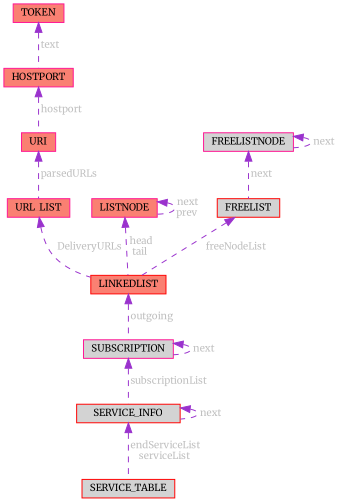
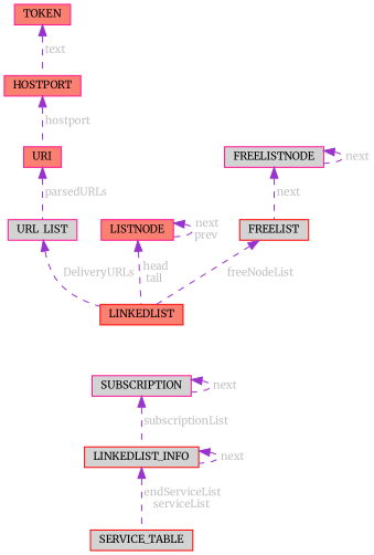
  digraph {
    fontname=Merriweather
    node [color=deeppink fillcolor=salmon fontname=Merriweather fontsize=10 shape=box style=filled]
    edge [color=darkorchid3 dir=back fontcolor=grey fontname=Merriweather fontsize=10 labelfontname=Helvetica labelfontsize=10 style=dashed]
    n1 [color=red fillcolor=lightgrey fontcolor=black height=0.2 label=SERVICE_TABLE width=0.4]
-   n2 [color=red fillcolor=lightgrey height=0.2 label=SERVICE_INFO width=0.4]
+   n2 [color=red fillcolor=lightgrey height=0.2 label=LINKEDLIST_INFO width=0.4]
    n3 [fillcolor=lightgrey height=0.2 label=SUBSCRIPTION width=0.4]
-   n4 [height=0.2 label=URL_LIST width=0.4]
+   n4 [fillcolor=lightgrey height=0.2 label=URL_LIST width=0.4]
    n5 [color=red height=0.2 label=LINKEDLIST width=0.4]
    n6 [height=0.2 label=URI width=0.4]
    n7 [height=0.2 label=TOKEN width=0.4]
    n8 [height=0.2 label=HOSTPORT width=0.4]
    n9 [height=0.2 label=LISTNODE width=0.4]
    n10 [color=red fillcolor=lightgrey height=0.2 label=FREELIST width=0.4]
    n11 [fillcolor=lightgrey height=0.2 label=FREELISTNODE width=0.4]
    n2 -> n1 [label=" endServiceList\nserviceList"]
    n2 -> n2 [label=" next"]
    n3 -> n2 [label=" subscriptionList"]
    n3 -> n3 [label=" next"]
    n4 -> n5 [label=" DeliveryURLs"]
-   n5 -> n3 [label=" outgoing"]
    n6 -> n4 [label=" parsedURLs"]
    n7 -> n8 [label=" text"]
    n8 -> n6 [label=" hostport"]
    n9 -> n5 [label=" head\ntail"]
    n9 -> n9 [label=" next\nprev"]
    n10 -> n5 [label=" freeNodeList"]
    n11 -> n10 [label=" next"]
    n11 -> n11 [label=" next"]
  }
